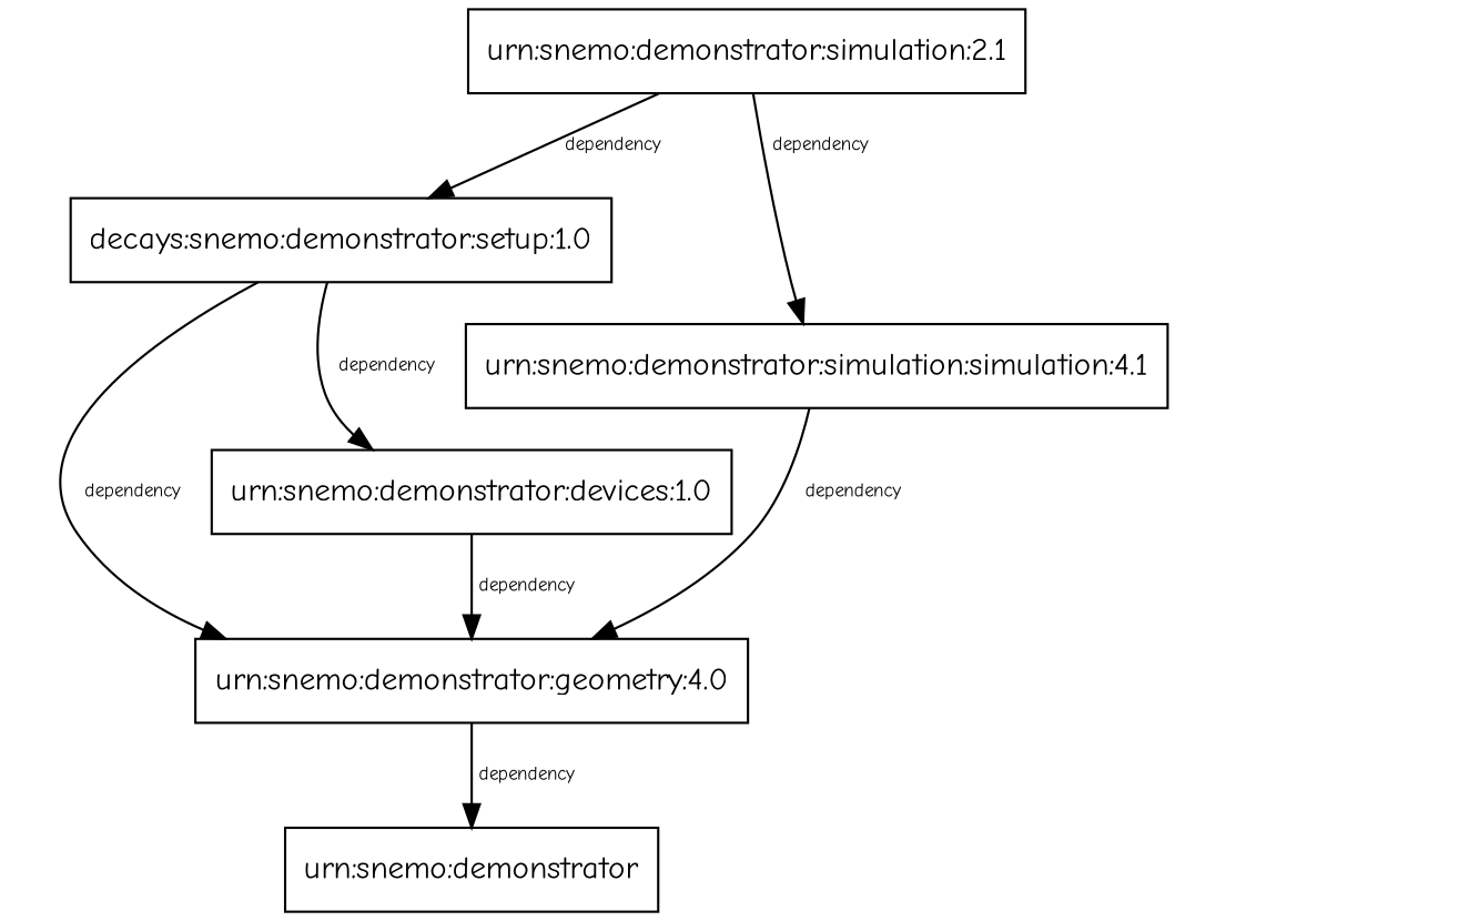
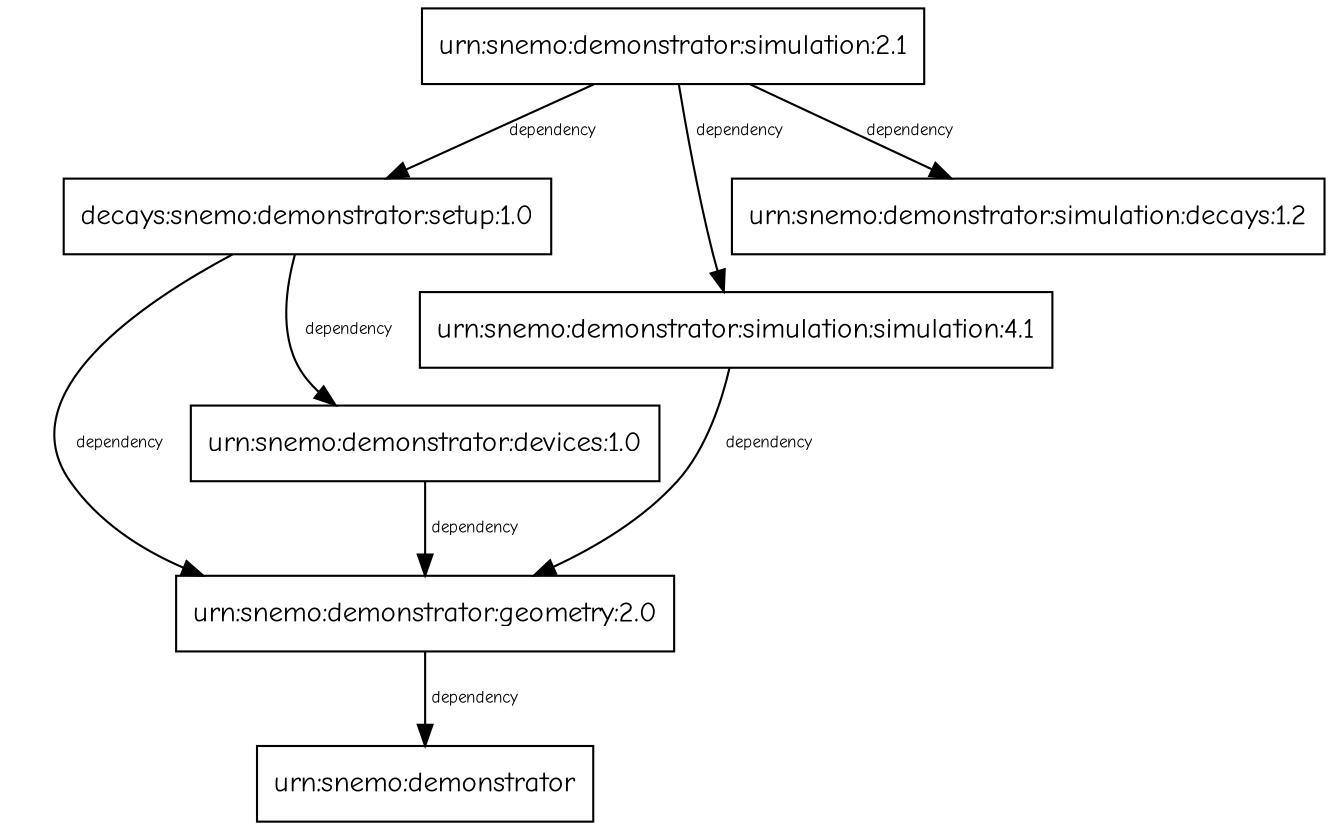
  digraph {
    fontname="Comic Neue"
    node [fontname="Comic Neue" shape=box]
    edge [fontname="Comic Neue" fontsize=8]
    n1 [label="urn:snemo:demonstrator"]
-   n2 [label="urn:snemo:demonstrator:geometry:4.0"]
+   n2 [label="urn:snemo:demonstrator:geometry:2.0"]
    n3 [label="urn:snemo:demonstrator:devices:1.0"]
    n4 [label="decays:snemo:demonstrator:setup:1.0"]
    n5 [label="urn:snemo:demonstrator:simulation:simulation:4.1"]
+   n6 [label="urn:snemo:demonstrator:simulation:decays:1.2"]
    n7 [label="urn:snemo:demonstrator:simulation:2.1"]
    n2 -> n1 [label=" dependency "]
    n3 -> n2 [label=" dependency "]
    n4 -> n2 [label=" dependency "]
    n4 -> n3 [label=" dependency "]
    n5 -> n2 [label=" dependency "]
    n7 -> n4 [label=" dependency "]
    n7 -> n5 [label=" dependency "]
+   n7 -> n6 [label=" dependency "]
  }
